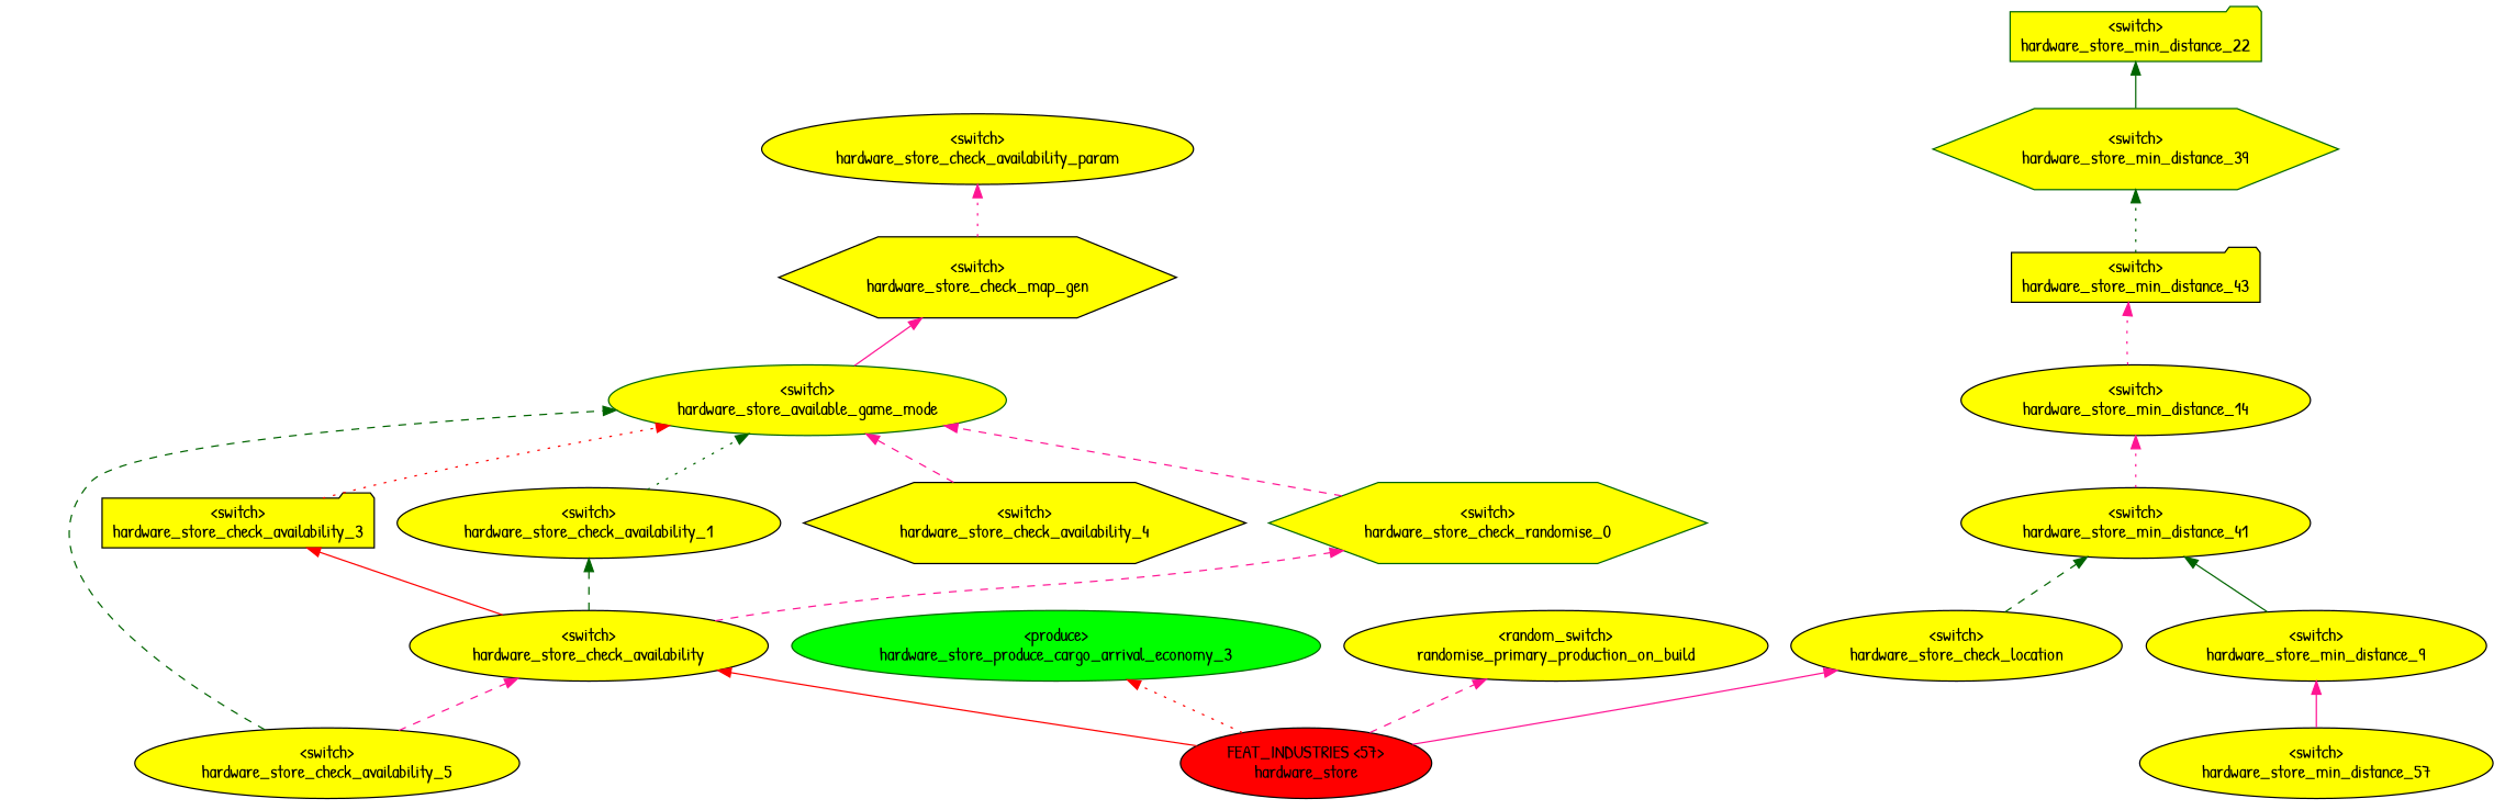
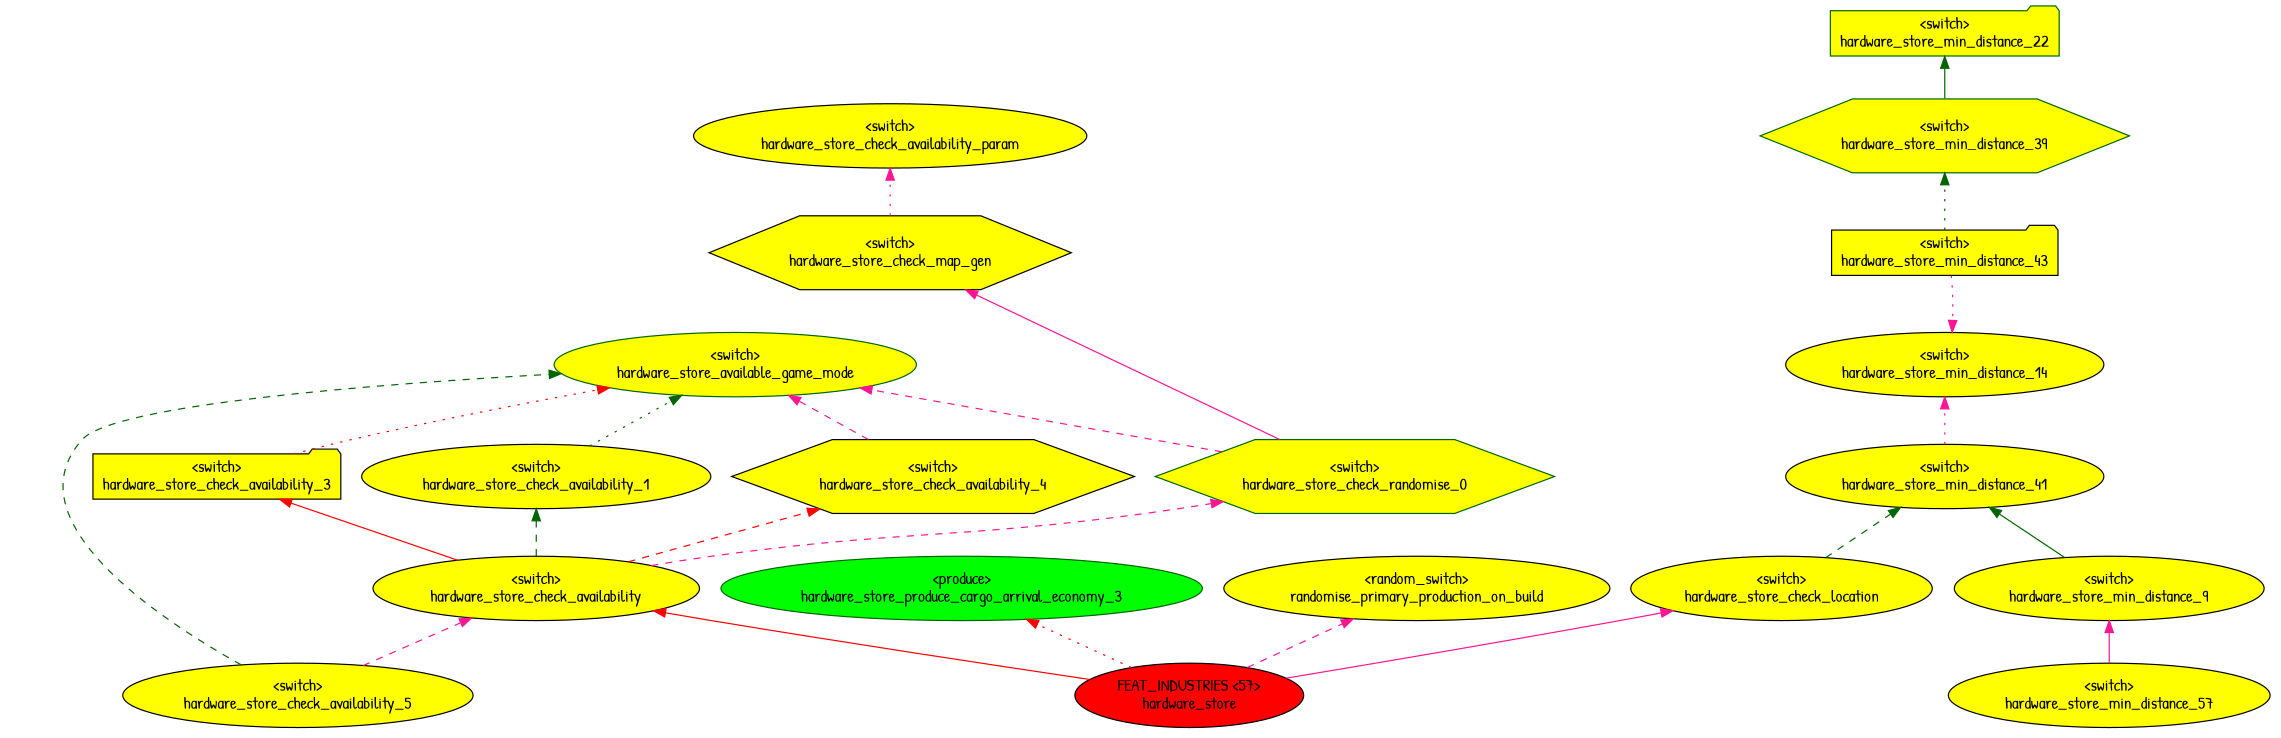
  digraph {
    fontname="Patrick Hand"
    rankdir=BT
    node [color=black fillcolor=yellow fontname="Patrick Hand" shape=ellipse style=filled]
    edge [color=deeppink fontname="Patrick Hand" style=dashed]
    n1 [label="<random_switch>\nrandomise_primary_production_on_build"]
    n2 [color=darkgreen fillcolor=green label="<produce>\nhardware_store_produce_cargo_arrival_economy_3"]
    n3 [label="<switch>\nhardware_store_check_availability_param"]
    n4 [label="<switch>\nhardware_store_check_map_gen" shape=hexagon]
    n5 [color=darkgreen label="<switch>\nhardware_store_available_game_mode"]
    n6 [color=darkgreen label="<switch>\nhardware_store_check_randomise_0" shape=hexagon]
    n7 [label="<switch>\nhardware_store_check_availability_1"]
    n8 [label="<switch>\nhardware_store_check_availability_4" shape=hexagon]
    n9 [label="<switch>\nhardware_store_check_availability_5"]
    n10 [label="<switch>\nhardware_store_check_availability"]
    n11 [label="<switch>\nhardware_store_check_availability_3" shape=folder]
    n12 [color=darkgreen label="<switch>\nhardware_store_min_distance_22" shape=folder]
    n13 [color=darkgreen label="<switch>\nhardware_store_min_distance_39" shape=hexagon]
    n14 [label="<switch>\nhardware_store_min_distance_43" shape=folder]
    n15 [label="<switch>\nhardware_store_min_distance_14"]
    n16 [label="<switch>\nhardware_store_min_distance_41"]
    n17 [label="<switch>\nhardware_store_min_distance_9"]
    n18 [label="<switch>\nhardware_store_min_distance_57"]
    n19 [label="<switch>\nhardware_store_check_location"]
    n20 [fillcolor=red label="FEAT_INDUSTRIES <57>\nhardware_store"]
    n4 -> n3 [style=dotted]
-   n5 -> n4 [style=solid]
+   n6 -> n4 [style=solid]
    n6 -> n5
    n7 -> n5 [color=darkgreen style=dotted]
    n8 -> n5
    n9 -> n5 [color=darkgreen]
    n9 -> n10
    n10 -> n6
    n10 -> n7 [color=darkgreen]
+   n10 -> n8 [color=red]
    n10 -> n11 [color=red style=solid]
    n11 -> n5 [color=red style=dotted]
    n13 -> n12 [color=darkgreen style=solid]
    n14 -> n13 [color=darkgreen style=dotted]
-   n15 -> n14 [style=dotted]
+   n14 -> n15 [style=dotted]
    n16 -> n15 [style=dotted]
    n17 -> n16 [color=darkgreen style=solid]
    n18 -> n17 [style=solid]
    n19 -> n16 [color=darkgreen]
    n20 -> n1
    n20 -> n2 [color=red style=dotted]
    n20 -> n10 [color=red style=solid]
    n20 -> n19 [style=solid]
  }
